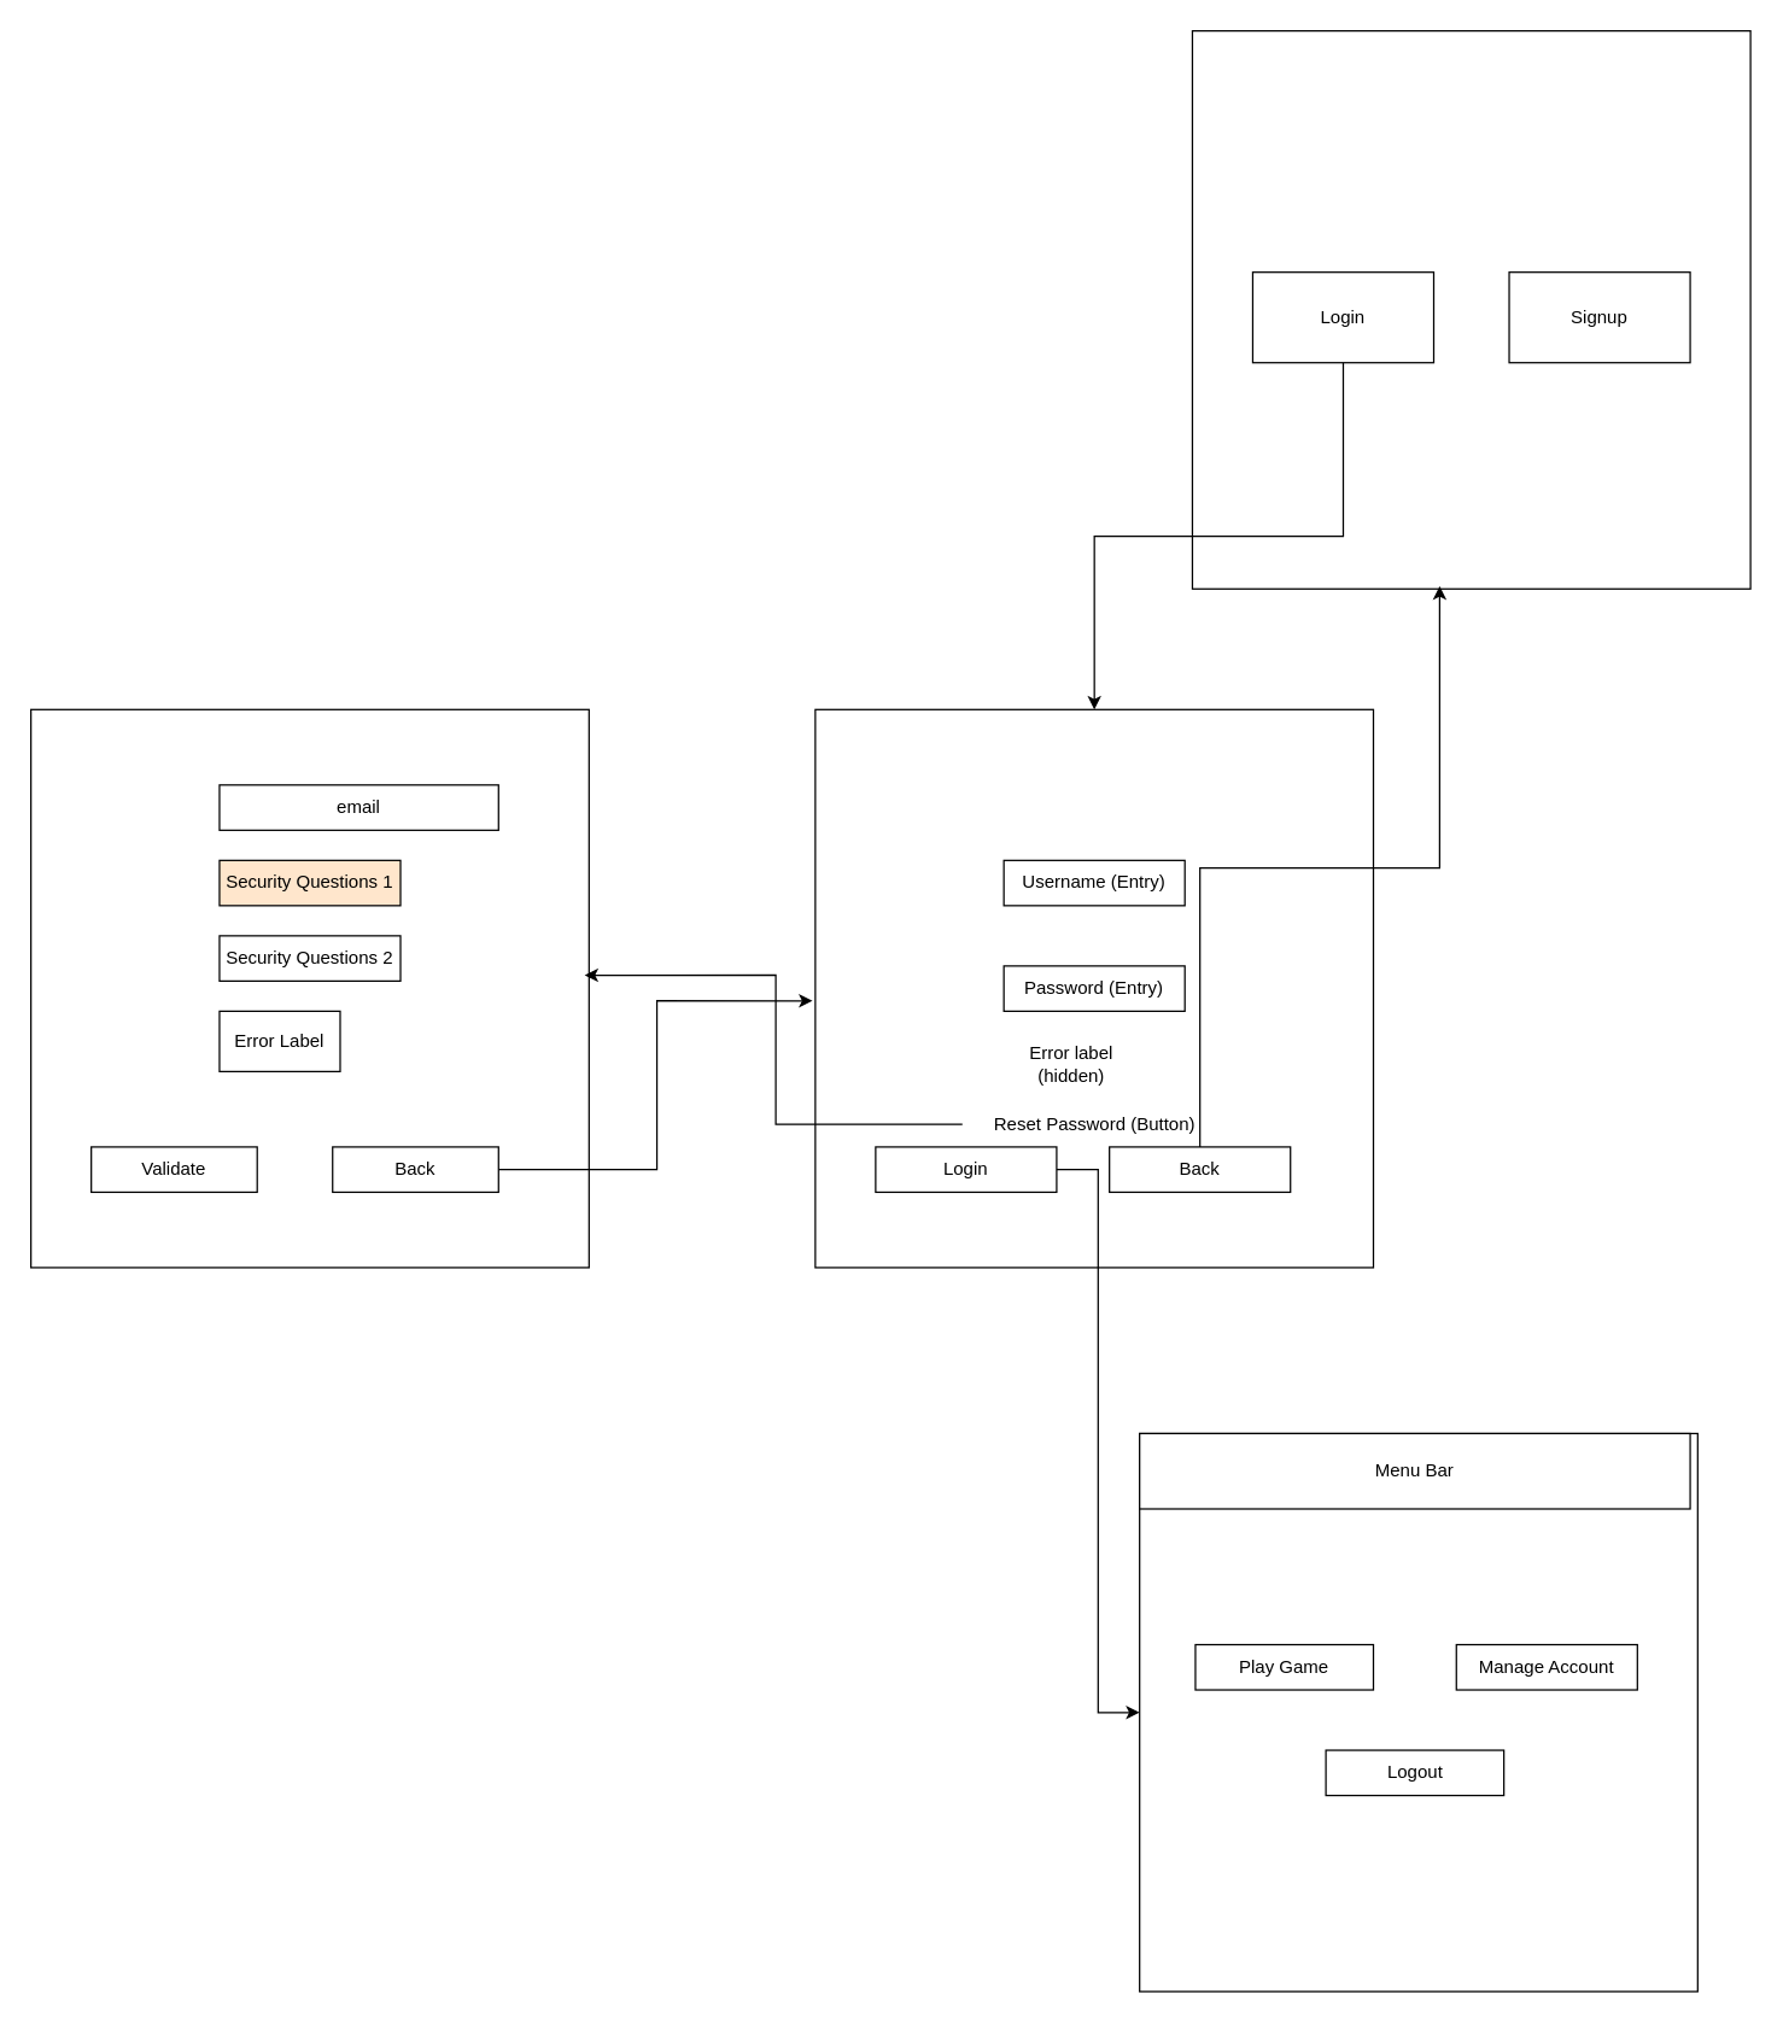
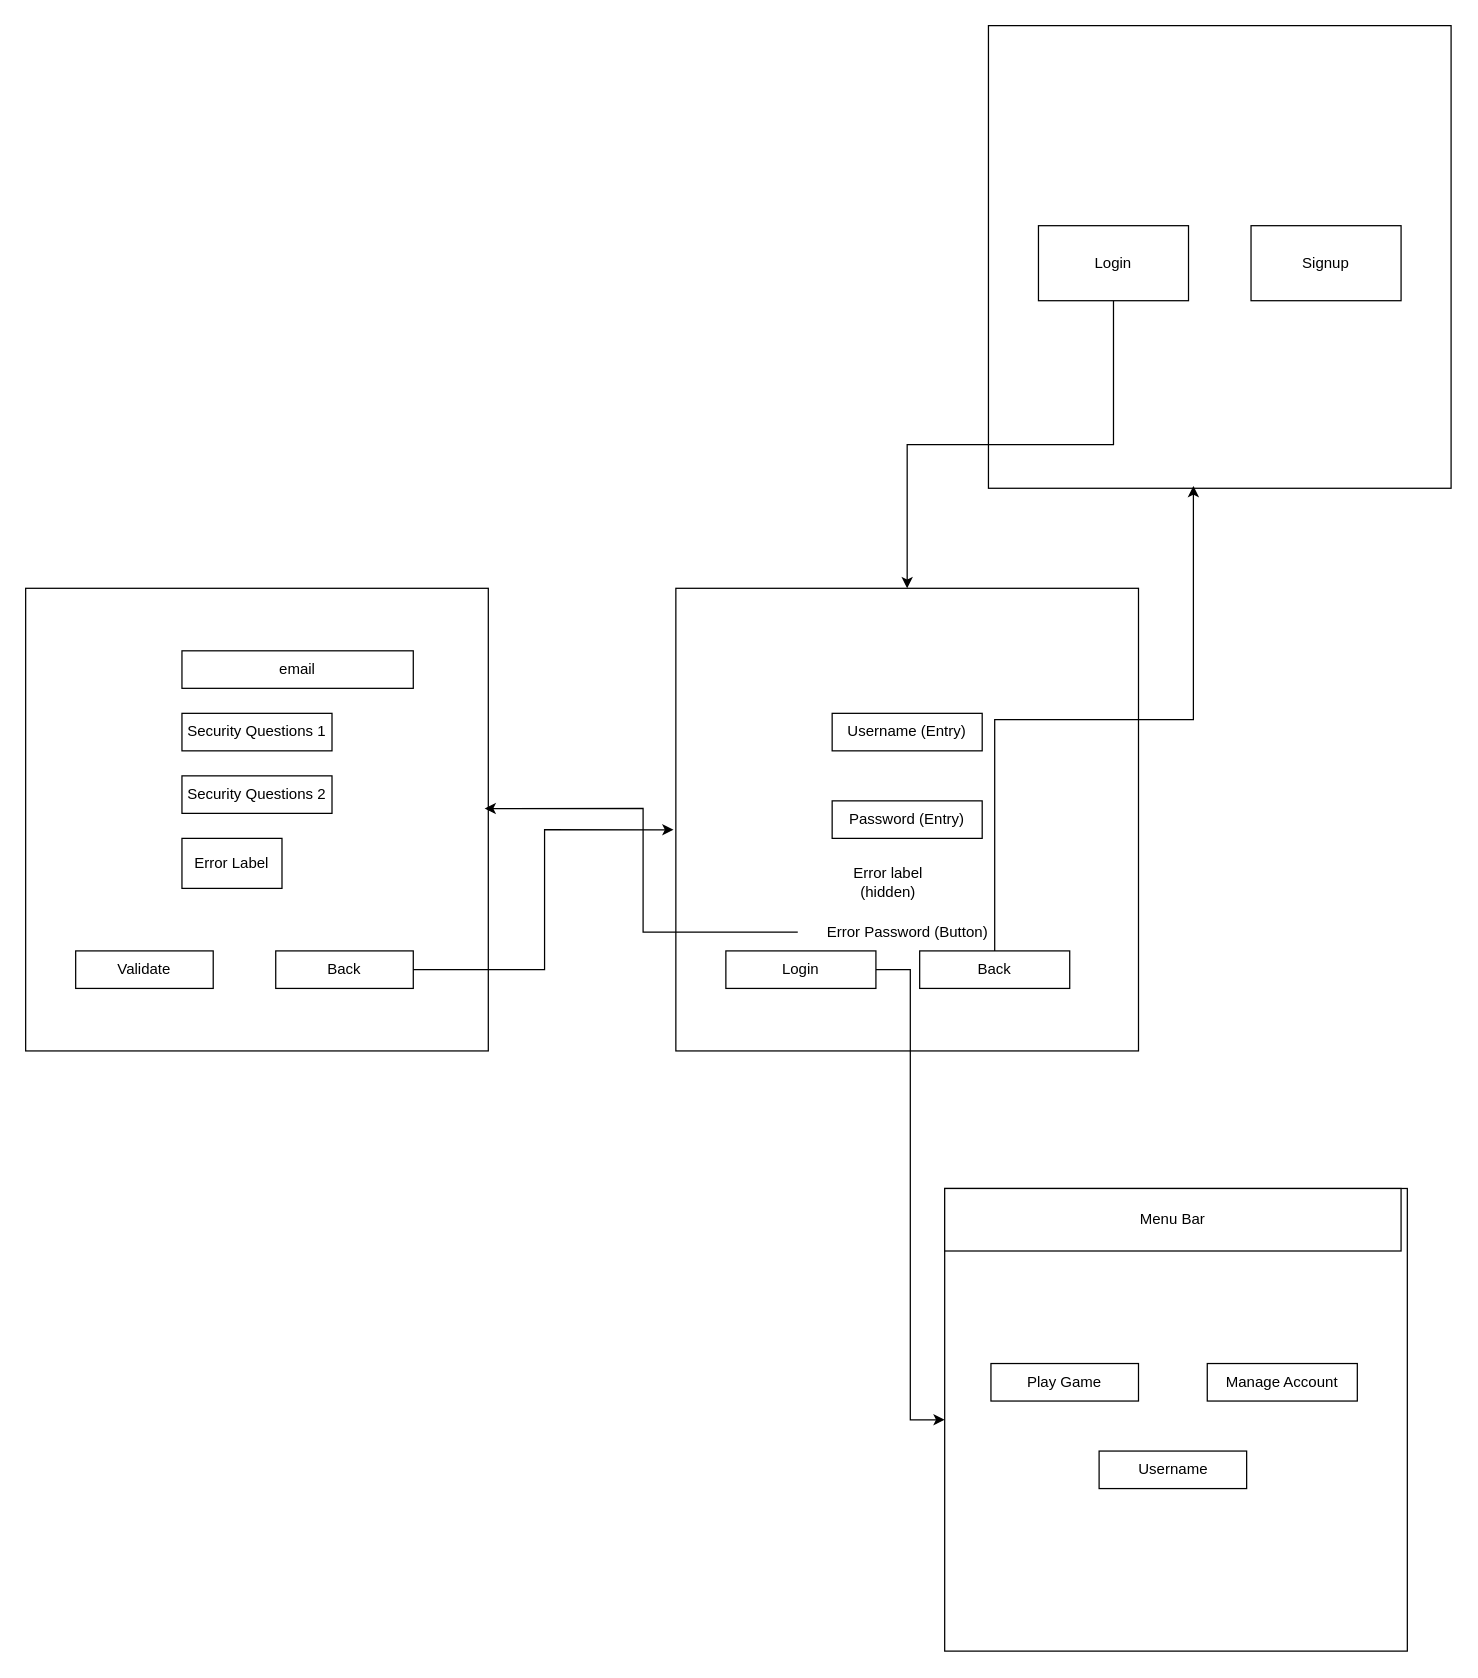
  <mxCell id="0" />
  <mxCell id="1" parent="0" />
  <mxCell id="2" value="" style="whiteSpace=wrap;html=1;aspect=fixed;" parent="1" vertex="1"><mxGeometry x="790" width="370" height="370" as="geometry" y="20" /></mxCell>
  <mxCell id="3" style="edgeStyle=orthogonalEdgeStyle;rounded=0;orthogonalLoop=1;jettySize=auto;html=1;" parent="1" source="4" target="6" edge="1"><mxGeometry relative="1" as="geometry" /></mxCell>
  <mxCell id="4" value="Login" style="rounded=0;whiteSpace=wrap;html=1;" parent="1" vertex="1"><mxGeometry x="830" y="180" width="120" height="60" as="geometry" /></mxCell>
  <mxCell id="5" value="Signup" style="rounded=0;whiteSpace=wrap;html=1;" parent="1" vertex="1"><mxGeometry x="1000" y="180" width="120" height="60" as="geometry" /></mxCell>
  <mxCell id="6" value="" style="whiteSpace=wrap;html=1;aspect=fixed;" parent="1" vertex="1"><mxGeometry y="470" width="370" height="370" as="geometry" x="540" /></mxCell>
  <mxCell id="7" value="Username (Entry)" style="rounded=0;whiteSpace=wrap;html=1;" parent="1" vertex="1"><mxGeometry x="665" y="570" width="120" height="30" as="geometry" /></mxCell>
  <mxCell id="8" value="Password (Entry)" style="rounded=0;whiteSpace=wrap;html=1;" parent="1" vertex="1"><mxGeometry x="665" y="640" width="120" height="30" as="geometry" /></mxCell>
- <mxCell id="9" value="Reset Password (Button)" style="text;html=1;align=center;verticalAlign=middle;whiteSpace=wrap;rounded=0;" parent="1" vertex="1"><mxGeometry x="637.5" y="730" width="175" height="30" as="geometry" /></mxCell>
+ <mxCell id="9" value="Error Password (Button)" style="text;html=1;align=center;verticalAlign=middle;whiteSpace=wrap;rounded=0;" parent="1" vertex="1"><mxGeometry x="637.5" y="730" width="175" height="30" as="geometry" /></mxCell>
  <mxCell id="10" style="edgeStyle=orthogonalEdgeStyle;rounded=0;orthogonalLoop=1;jettySize=auto;html=1;entryX=0;entryY=0.5;entryDx=0;entryDy=0;" edge="1" parent="1" source="11" target="13"><mxGeometry relative="1" as="geometry" /></mxCell>
  <mxCell id="11" value="Login" style="rounded=0;whiteSpace=wrap;html=1;" parent="1" vertex="1"><mxGeometry x="580" y="760" width="120" height="30" as="geometry" /></mxCell>
  <mxCell id="12" value="Error label (hidden)" style="text;html=1;align=center;verticalAlign=middle;whiteSpace=wrap;rounded=0;" parent="1" vertex="1"><mxGeometry x="680" y="690" width="60" height="30" as="geometry" /></mxCell>
  <mxCell id="13" value="" style="whiteSpace=wrap;html=1;aspect=fixed;" parent="1" vertex="1"><mxGeometry x="755" y="950" width="370" height="370" as="geometry" /></mxCell>
  <mxCell id="14" value="Menu Bar" style="rounded=0;whiteSpace=wrap;html=1;" parent="1" vertex="1"><mxGeometry x="755" y="950" width="365" height="50" as="geometry" /></mxCell>
  <mxCell id="15" value="Play Game" style="rounded=0;whiteSpace=wrap;html=1;" parent="1" vertex="1"><mxGeometry x="792" y="1090" width="118" height="30" as="geometry" /></mxCell>
  <mxCell id="16" value="Manage Account" style="rounded=0;whiteSpace=wrap;html=1;" parent="1" vertex="1"><mxGeometry x="965" y="1090" width="120" height="30" as="geometry" /></mxCell>
- <mxCell id="17" value="Logout" style="rounded=0;whiteSpace=wrap;html=1;" parent="1" vertex="1"><mxGeometry x="878.5" y="1160" width="118" height="30" as="geometry" /></mxCell>
+ <mxCell id="17" value="Username" style="rounded=0;whiteSpace=wrap;html=1;" parent="1" vertex="1"><mxGeometry x="878.5" y="1160" width="118" height="30" as="geometry" /></mxCell>
  <mxCell id="18" value="Back" style="rounded=0;whiteSpace=wrap;html=1;" vertex="1" parent="1"><mxGeometry x="735" y="760" width="120" height="30" as="geometry" /></mxCell>
  <mxCell id="19" style="edgeStyle=orthogonalEdgeStyle;rounded=0;orthogonalLoop=1;jettySize=auto;html=1;entryX=0.443;entryY=0.995;entryDx=0;entryDy=0;entryPerimeter=0;" edge="1" parent="1" source="18" target="2"><mxGeometry relative="1" as="geometry" /></mxCell>
  <mxCell id="20" value="" style="whiteSpace=wrap;html=1;aspect=fixed;" vertex="1" parent="1"><mxGeometry x="20" y="470" width="370" height="370" as="geometry" /></mxCell>
  <mxCell id="21" style="edgeStyle=orthogonalEdgeStyle;rounded=0;orthogonalLoop=1;jettySize=auto;html=1;entryX=0.992;entryY=0.476;entryDx=0;entryDy=0;entryPerimeter=0;" edge="1" parent="1" source="9" target="20"><mxGeometry relative="1" as="geometry" /></mxCell>
  <mxCell id="22" value="Back" style="rounded=0;whiteSpace=wrap;html=1;" vertex="1" parent="1"><mxGeometry x="220" y="760" width="110" height="30" as="geometry" /></mxCell>
  <mxCell id="23" style="edgeStyle=orthogonalEdgeStyle;rounded=0;orthogonalLoop=1;jettySize=auto;html=1;entryX=-0.005;entryY=0.522;entryDx=0;entryDy=0;entryPerimeter=0;" edge="1" parent="1" source="22" target="6"><mxGeometry relative="1" as="geometry" /></mxCell>
  <mxCell id="24" value="Validate" style="rounded=0;whiteSpace=wrap;html=1;" vertex="1" parent="1"><mxGeometry x="60" y="760" width="110" height="30" as="geometry" /></mxCell>
  <mxCell id="25" value="email" style="rounded=0;whiteSpace=wrap;html=1;" vertex="1" parent="1"><mxGeometry x="145" y="520" width="185" height="30" as="geometry" /></mxCell>
- <mxCell id="26" value="Security Questions 1" style="rounded=0;whiteSpace=wrap;html=1;fillColor=#ffe6cc;" vertex="1" parent="1"><mxGeometry x="145" y="570" width="120" height="30" as="geometry" /></mxCell>
+ <mxCell id="26" value="Security Questions 1" style="rounded=0;whiteSpace=wrap;html=1;" vertex="1" parent="1"><mxGeometry x="145" y="570" width="120" height="30" as="geometry" /></mxCell>
  <mxCell id="27" value="Security Questions 2" style="rounded=0;whiteSpace=wrap;html=1;" vertex="1" parent="1"><mxGeometry x="145" y="620" width="120" height="30" as="geometry" /></mxCell>
  <mxCell id="28" value="Error Label" style="rounded=0;whiteSpace=wrap;html=1;" vertex="1" parent="1"><mxGeometry x="145" y="670" width="80" height="40" as="geometry" /></mxCell>
